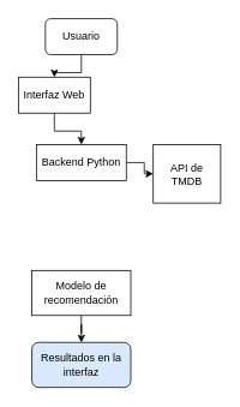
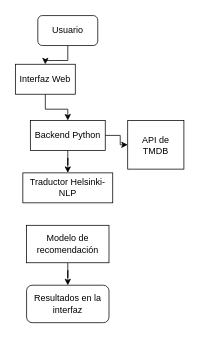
  <mxCell id="0" />
  <mxCell id="1" parent="0" />
  <mxCell id="2" style="edgeStyle=orthogonalEdgeStyle;rounded=0;orthogonalLoop=1;jettySize=auto;html=1;" edge="1" parent="1" source="3" target="5"><mxGeometry relative="1" as="geometry" /></mxCell>
  <mxCell id="3" value="Usuario" style="rounded=1;whiteSpace=wrap;html=1;" vertex="1" parent="1"><mxGeometry x="50" y="20" width="80" height="40" as="geometry" /></mxCell>
  <mxCell id="4" style="edgeStyle=orthogonalEdgeStyle;rounded=0;orthogonalLoop=1;jettySize=auto;html=1;" edge="1" parent="1" source="5" target="8"><mxGeometry relative="1" as="geometry" /></mxCell>
  <mxCell id="5" value="Interfaz Web" style="rounded=0;whiteSpace=wrap;html=1;" vertex="1" parent="1"><mxGeometry x="20" y="85" width="80" height="40" as="geometry" /></mxCell>
+ <mxCell id="6" style="edgeStyle=orthogonalEdgeStyle;rounded=0;orthogonalLoop=1;jettySize=auto;html=1;" edge="1" parent="1" source="8" target="10"><mxGeometry relative="1" as="geometry" /></mxCell>
  <mxCell id="7" style="edgeStyle=orthogonalEdgeStyle;rounded=0;orthogonalLoop=1;jettySize=auto;html=1;entryX=0;entryY=0.5;entryDx=0;entryDy=0;" edge="1" parent="1" source="8" target="9"><mxGeometry relative="1" as="geometry" /></mxCell>
  <mxCell id="8" value="Backend Python" style="rounded=0;whiteSpace=wrap;html=1;" vertex="1" parent="1"><mxGeometry x="40" y="160" width="100" height="40" as="geometry" /></mxCell>
  <mxCell id="9" value="API de TMDB" style="rounded=0;whiteSpace=wrap;html=1;" vertex="1" parent="1"><mxGeometry x="170" y="160" width="75" height="65" as="geometry" /></mxCell>
+ <mxCell id="10" value="Traductor Helsinki-NLP" style="rounded=0;whiteSpace=wrap;html=1;" vertex="1" parent="1"><mxGeometry x="30" y="230" width="120" height="40" as="geometry" /></mxCell>
  <mxCell id="11" style="edgeStyle=orthogonalEdgeStyle;rounded=0;orthogonalLoop=1;jettySize=auto;html=1;entryX=0.5;entryY=0;entryDx=0;entryDy=0;" edge="1" parent="1" source="12" target="13"><mxGeometry relative="1" as="geometry" /></mxCell>
  <mxCell id="12" value="Modelo de recomendación" style="rounded=0;whiteSpace=wrap;html=1;" vertex="1" parent="1"><mxGeometry x="35" y="300" width="110" height="50" as="geometry" /></mxCell>
- <mxCell id="13" value="Resultados en la interfaz" style="rounded=1;whiteSpace=wrap;html=1;fillColor=#dae8fc;" vertex="1" parent="1"><mxGeometry x="35" y="380" width="110" height="50" as="geometry" /></mxCell>
+ <mxCell id="13" value="Resultados en la interfaz" style="rounded=1;whiteSpace=wrap;html=1;" vertex="1" parent="1"><mxGeometry x="35" y="380" width="110" height="50" as="geometry" /></mxCell>
